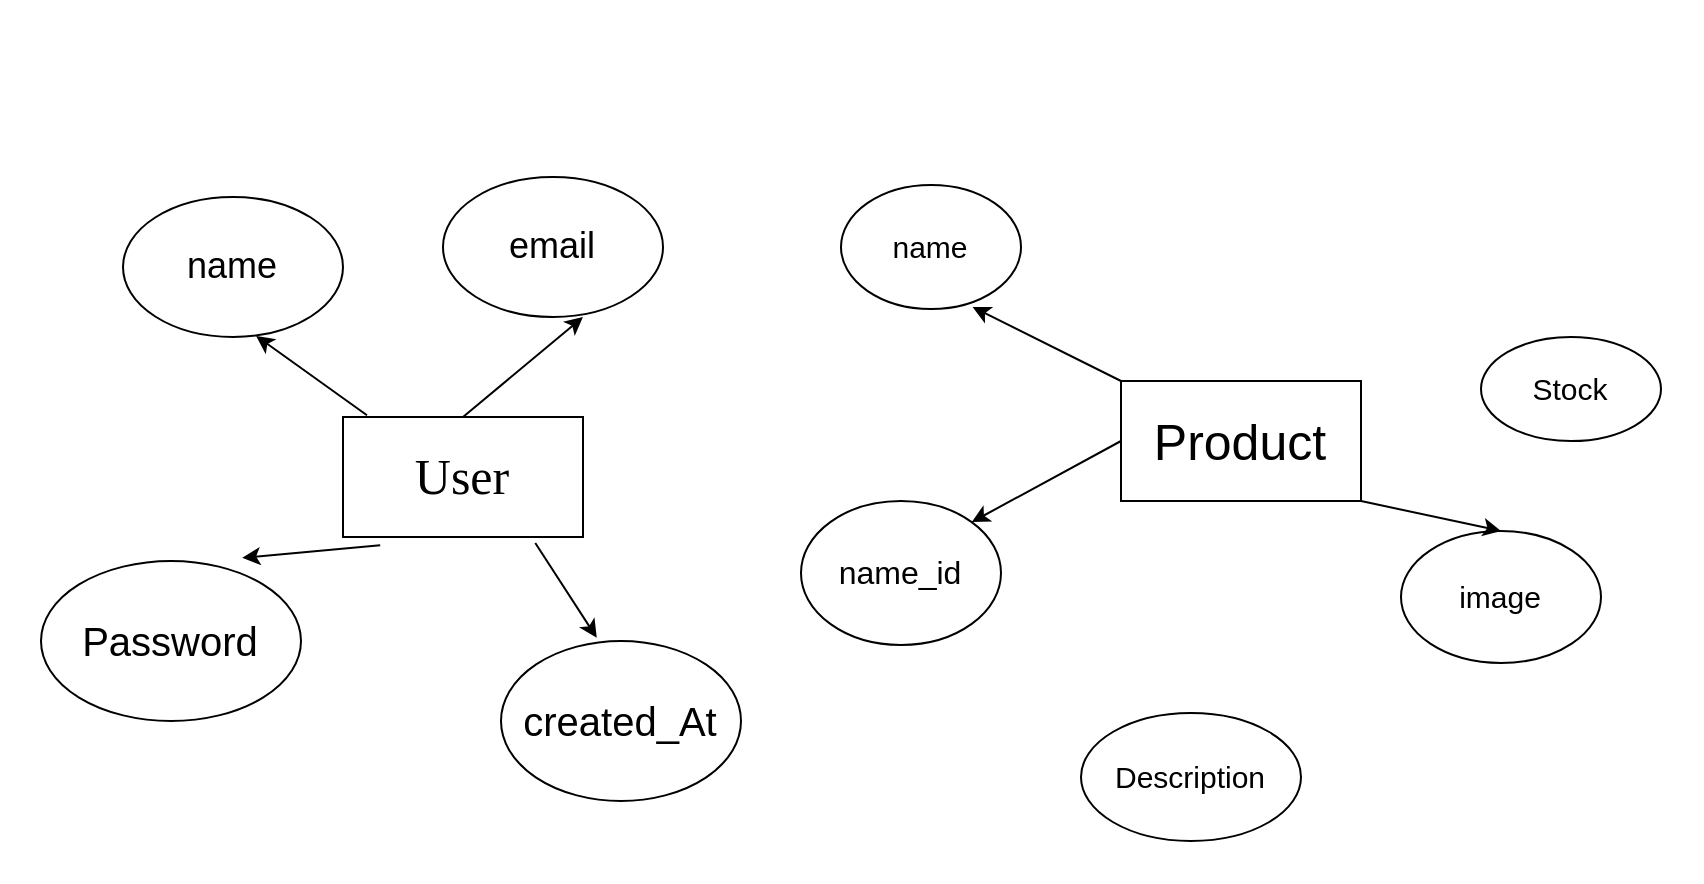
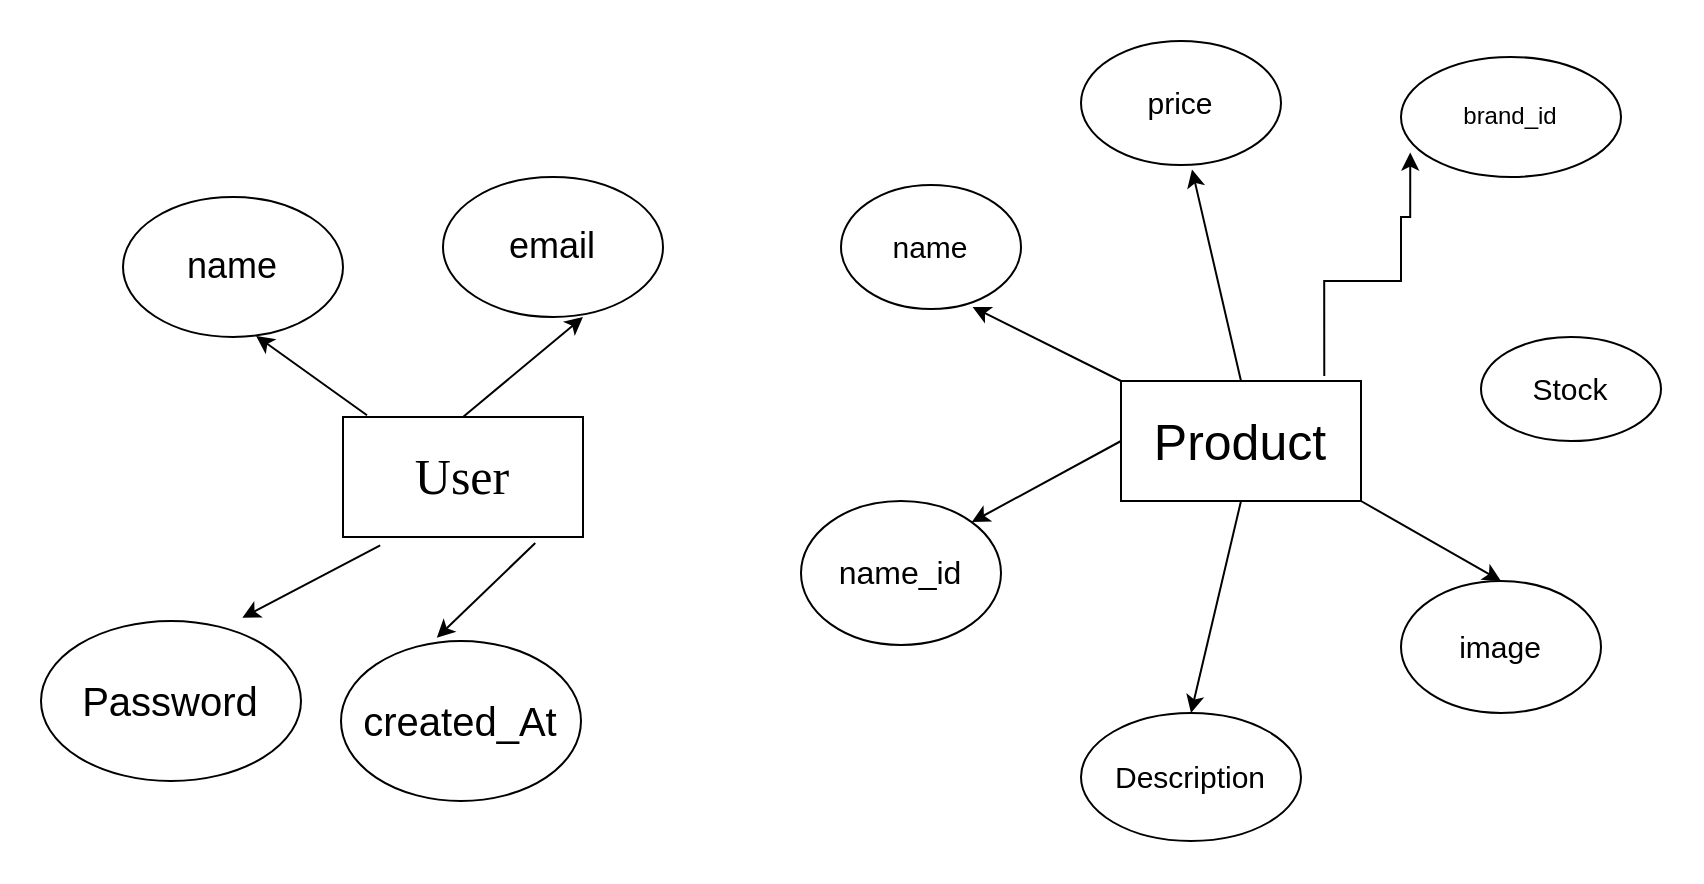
  <mxCell id="0" />
  <mxCell id="1" parent="0" />
  <mxCell id="2" value="&lt;font face=&quot;Lucida Console&quot; style=&quot;font-size: 25px;&quot;&gt;User&lt;/font&gt;" style="rounded=0;whiteSpace=wrap;html=1;" vertex="1" parent="1"><mxGeometry x="171" y="208" width="120" height="60" as="geometry" /></mxCell>
  <mxCell id="3" value="&lt;font style=&quot;font-size: 18px;&quot;&gt;name&lt;/font&gt;" style="ellipse;whiteSpace=wrap;html=1;" vertex="1" parent="1"><mxGeometry x="61" y="98" width="110" height="70" as="geometry" /></mxCell>
  <mxCell id="4" value="" style="endArrow=classic;html=1;rounded=0;entryX=0.605;entryY=0.992;entryDx=0;entryDy=0;entryPerimeter=0;exitX=0.1;exitY=-0.015;exitDx=0;exitDy=0;exitPerimeter=0;" edge="1" parent="1" source="2" target="3"><mxGeometry width="50" height="50" relative="1" as="geometry"><mxPoint x="221" y="238" as="sourcePoint" /><mxPoint x="191" y="208" as="targetPoint" /></mxGeometry></mxCell>
  <mxCell id="5" value="&lt;font style=&quot;font-size: 18px;&quot;&gt;email&lt;/font&gt;" style="ellipse;whiteSpace=wrap;html=1;" vertex="1" parent="1"><mxGeometry x="221" y="88" width="110" height="70" as="geometry" /></mxCell>
  <mxCell id="6" value="" style="endArrow=classic;html=1;rounded=0;exitX=0.5;exitY=0;exitDx=0;exitDy=0;" edge="1" parent="1" source="2"><mxGeometry width="50" height="50" relative="1" as="geometry"><mxPoint x="241" y="208" as="sourcePoint" /><mxPoint x="291" y="158" as="targetPoint" /></mxGeometry></mxCell>
- <mxCell id="7" value="&lt;font style=&quot;font-size: 20px;&quot;&gt;Password&lt;/font&gt;" style="ellipse;whiteSpace=wrap;html=1;" vertex="1" parent="1"><mxGeometry x="20" y="280" width="130" height="80" as="geometry" /></mxCell>
+ <mxCell id="7" value="&lt;font style=&quot;font-size: 20px;&quot;&gt;Password&lt;/font&gt;" style="ellipse;whiteSpace=wrap;html=1;" vertex="1" parent="1"><mxGeometry x="20" y="310" width="130" height="80" as="geometry" /></mxCell>
  <mxCell id="8" value="" style="endArrow=classic;html=1;rounded=0;entryX=0.774;entryY=-0.02;entryDx=0;entryDy=0;entryPerimeter=0;exitX=0.155;exitY=1.069;exitDx=0;exitDy=0;exitPerimeter=0;" edge="1" parent="1" source="2" target="7"><mxGeometry width="50" height="50" relative="1" as="geometry"><mxPoint x="261" y="358" as="sourcePoint" /><mxPoint x="311" y="308" as="targetPoint" /></mxGeometry></mxCell>
  <mxCell id="9" value="&lt;font style=&quot;font-size: 25px;&quot;&gt;Product&lt;/font&gt;" style="rounded=0;whiteSpace=wrap;html=1;" vertex="1" parent="1"><mxGeometry x="560" y="190" width="120" height="60" as="geometry" /></mxCell>
- <mxCell id="10" value="&lt;font style=&quot;font-size: 20px;&quot;&gt;created_At&lt;/font&gt;" style="ellipse;whiteSpace=wrap;html=1;" vertex="1" parent="1"><mxGeometry x="250" y="320" width="120" height="80" as="geometry" /></mxCell>
+ <mxCell id="10" value="&lt;font style=&quot;font-size: 20px;&quot;&gt;created_At&lt;/font&gt;" style="ellipse;whiteSpace=wrap;html=1;" vertex="1" parent="1"><mxGeometry x="170" y="320" width="120" height="80" as="geometry" /></mxCell>
  <mxCell id="11" value="" style="endArrow=classic;html=1;rounded=0;entryX=0.399;entryY=-0.02;entryDx=0;entryDy=0;entryPerimeter=0;" edge="1" parent="1" target="10"><mxGeometry width="50" height="50" relative="1" as="geometry"><mxPoint x="267.14" y="271" as="sourcePoint" /><mxPoint x="250" y="350" as="targetPoint" /></mxGeometry></mxCell>
  <mxCell id="12" value="&lt;font style=&quot;font-size: 15px;&quot;&gt;name&lt;/font&gt;" style="ellipse;whiteSpace=wrap;html=1;" vertex="1" parent="1"><mxGeometry x="420" y="92" width="90" height="62" as="geometry" /></mxCell>
  <mxCell id="13" value="" style="endArrow=classic;html=1;rounded=0;exitX=0;exitY=0;exitDx=0;exitDy=0;entryX=0.731;entryY=0.984;entryDx=0;entryDy=0;entryPerimeter=0;" edge="1" parent="1" source="9" target="12"><mxGeometry width="50" height="50" relative="1" as="geometry"><mxPoint x="440" y="210" as="sourcePoint" /><mxPoint x="490" y="160" as="targetPoint" /></mxGeometry></mxCell>
+ <mxCell id="14" value="&lt;font style=&quot;font-size: 15px;&quot;&gt;price&lt;/font&gt;" style="ellipse;whiteSpace=wrap;html=1;" vertex="1" parent="1"><mxGeometry x="540" y="20" width="100" height="62" as="geometry" /></mxCell>
+ <mxCell id="15" value="" style="endArrow=classic;html=1;rounded=0;exitX=0.5;exitY=0;exitDx=0;exitDy=0;entryX=0.555;entryY=1.036;entryDx=0;entryDy=0;entryPerimeter=0;" edge="1" parent="1" source="9" target="14"><mxGeometry width="50" height="50" relative="1" as="geometry"><mxPoint x="680" y="209" as="sourcePoint" /><mxPoint x="596" y="150" as="targetPoint" /></mxGeometry></mxCell>
  <mxCell id="16" value="&lt;font style=&quot;font-size: 16px;&quot;&gt;name_id&lt;/font&gt;" style="ellipse;whiteSpace=wrap;html=1;" vertex="1" parent="1"><mxGeometry x="400" y="250" width="100" height="72" as="geometry" /></mxCell>
  <mxCell id="17" value="" style="endArrow=classic;html=1;rounded=0;exitX=0;exitY=0.5;exitDx=0;exitDy=0;entryX=1;entryY=0;entryDx=0;entryDy=0;" edge="1" parent="1" source="9" target="16"><mxGeometry width="50" height="50" relative="1" as="geometry"><mxPoint x="560" y="250" as="sourcePoint" /><mxPoint x="470" y="268" as="targetPoint" /></mxGeometry></mxCell>
- <mxCell id="18" value="&lt;font style=&quot;font-size: 15px;&quot;&gt;image&lt;/font&gt;" style="ellipse;whiteSpace=wrap;html=1;" vertex="1" parent="1"><mxGeometry x="700" y="265" width="100" height="66" as="geometry" /></mxCell>
+ <mxCell id="18" value="&lt;font style=&quot;font-size: 15px;&quot;&gt;image&lt;/font&gt;" style="ellipse;whiteSpace=wrap;html=1;" vertex="1" parent="1"><mxGeometry x="700" y="290" width="100" height="66" as="geometry" /></mxCell>
  <mxCell id="19" value="" style="endArrow=classic;html=1;rounded=0;exitX=1;exitY=1;exitDx=0;exitDy=0;entryX=0.5;entryY=0;entryDx=0;entryDy=0;" edge="1" parent="1" source="9" target="18"><mxGeometry width="50" height="50" relative="1" as="geometry"><mxPoint x="740" y="286" as="sourcePoint" /><mxPoint x="706" y="168" as="targetPoint" /></mxGeometry></mxCell>
+ <mxCell id="20" value="brand_id" style="ellipse;whiteSpace=wrap;html=1;" vertex="1" parent="1"><mxGeometry x="700" y="28" width="110" height="60" as="geometry" /></mxCell>
+ <mxCell id="21" style="edgeStyle=orthogonalEdgeStyle;rounded=0;orthogonalLoop=1;jettySize=auto;html=1;entryX=0.042;entryY=0.796;entryDx=0;entryDy=0;entryPerimeter=0;exitX=0.847;exitY=-0.042;exitDx=0;exitDy=0;exitPerimeter=0;" edge="1" parent="1" source="9" target="20"><mxGeometry relative="1" as="geometry"><mxPoint x="660" y="200" as="sourcePoint" /><mxPoint x="700" y="228" as="targetPoint" /><Array as="points"><mxPoint x="662" y="140" /><mxPoint x="700" y="140" /><mxPoint x="700" y="108" /></Array></mxGeometry></mxCell>
  <mxCell id="22" value="&lt;font style=&quot;font-size: 15px;&quot;&gt;Stock&lt;/font&gt;" style="ellipse;whiteSpace=wrap;html=1;" vertex="1" parent="1"><mxGeometry x="740" y="168" width="90" height="52" as="geometry" /></mxCell>
  <mxCell id="23" value="&lt;font style=&quot;font-size: 15px;&quot;&gt;Description&lt;/font&gt;" style="ellipse;whiteSpace=wrap;html=1;" vertex="1" parent="1"><mxGeometry x="540" y="356" width="110" height="64" as="geometry" /></mxCell>
+ <mxCell id="24" value="" style="endArrow=classic;html=1;rounded=0;entryX=0.5;entryY=0;entryDx=0;entryDy=0;exitX=0.5;exitY=1;exitDx=0;exitDy=0;" edge="1" parent="1" source="9" target="23"><mxGeometry width="50" height="50" relative="1" as="geometry"><mxPoint x="530" y="350" as="sourcePoint" /><mxPoint x="580" y="300" as="targetPoint" /></mxGeometry></mxCell>
